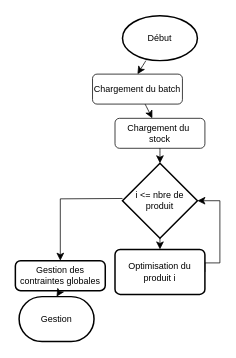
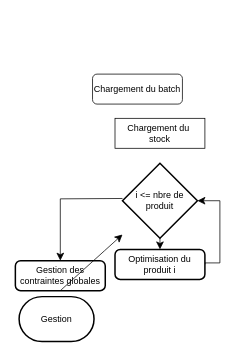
  <mxCell id="0" />
  <mxCell id="1" parent="0" />
- <mxCell id="2" value="&lt;div&gt;Chargement du&amp;nbsp;&lt;/div&gt;&lt;div&gt;stock&lt;/div&gt;" style="rounded=1;whiteSpace=wrap;html=1;fontSize=12;glass=0;strokeWidth=1;shadow=0;" parent="1" vertex="1"><mxGeometry x="153" y="157" width="120" height="40" as="geometry" /></mxCell>
- <mxCell id="3" style="edgeStyle=none;curved=1;rounded=0;orthogonalLoop=1;jettySize=auto;html=1;fontSize=12;startSize=8;endSize=8;" edge="1" parent="1" source="4" target="2"><mxGeometry relative="1" as="geometry" /></mxCell>
+ <mxCell id="2" value="&lt;div&gt;Chargement du&amp;nbsp;&lt;/div&gt;&lt;div&gt;stock&lt;/div&gt;" style="whiteSpace=wrap;html=1;fontSize=12;glass=0;strokeWidth=1;shadow=0;rounded=0;" parent="1" vertex="1"><mxGeometry x="153" y="157" width="120" height="40" as="geometry" /></mxCell>
  <mxCell id="4" value="Chargement du batch" style="rounded=1;whiteSpace=wrap;html=1;fontSize=12;glass=0;strokeWidth=1;shadow=0;" vertex="1" parent="1"><mxGeometry x="123" y="98" width="120" height="40" as="geometry" /></mxCell>
  <mxCell id="5" value="" style="edgeStyle=none;curved=1;rounded=0;orthogonalLoop=1;jettySize=auto;html=1;fontSize=12;startSize=8;endSize=8;" edge="1" parent="1" target="10"><mxGeometry relative="1" as="geometry"><mxPoint x="213" y="314" as="sourcePoint" /></mxGeometry></mxCell>
  <mxCell id="6" style="edgeStyle=orthogonalEdgeStyle;rounded=0;orthogonalLoop=1;jettySize=auto;html=1;fontSize=12;startSize=8;endSize=8;entryX=0.5;entryY=0;entryDx=0;entryDy=0;" edge="1" parent="1" target="11"><mxGeometry relative="1" as="geometry"><mxPoint x="163" y="264" as="sourcePoint" /><mxPoint x="53" y="310" as="targetPoint" /></mxGeometry></mxCell>
  <mxCell id="7" value="&lt;div&gt;i &amp;lt;= nbre de produit&lt;/div&gt;" style="strokeWidth=2;html=1;shape=mxgraph.flowchart.decision;whiteSpace=wrap;" vertex="1" parent="1"><mxGeometry x="163" y="217" width="100" height="100" as="geometry" /></mxCell>
- <mxCell id="8" style="edgeStyle=none;curved=1;rounded=0;orthogonalLoop=1;jettySize=auto;html=1;entryX=0.5;entryY=0;entryDx=0;entryDy=0;entryPerimeter=0;fontSize=12;startSize=8;endSize=8;" edge="1" parent="1" source="2" target="7"><mxGeometry relative="1" as="geometry" /></mxCell>
  <mxCell id="9" style="edgeStyle=orthogonalEdgeStyle;rounded=0;orthogonalLoop=1;jettySize=auto;html=1;fontSize=12;startSize=8;endSize=8;exitX=1;exitY=0.5;exitDx=0;exitDy=0;entryX=1;entryY=0.5;entryDx=0;entryDy=0;entryPerimeter=0;" edge="1" parent="1" source="10" target="7"><mxGeometry relative="1" as="geometry"><mxPoint x="263" y="264" as="targetPoint" /><mxPoint x="323" y="524" as="sourcePoint" /><Array as="points"><mxPoint x="273" y="350" /><mxPoint x="293" y="350" /><mxPoint x="293" y="267" /></Array></mxGeometry></mxCell>
- <mxCell id="10" value="Optimisation du produit i" style="rounded=1;whiteSpace=wrap;html=1;absoluteArcSize=1;arcSize=14;strokeWidth=2;" vertex="1" parent="1"><mxGeometry x="153" y="332" width="120" height="60" as="geometry" /></mxCell>
+ <mxCell id="10" value="Optimisation du produit i" style="rounded=1;whiteSpace=wrap;html=1;absoluteArcSize=1;arcSize=14;strokeWidth=2;" vertex="1" parent="1"><mxGeometry x="153" y="332" width="120" height="40" as="geometry" /></mxCell>
  <mxCell id="11" value="Gestion des contraintes globales" style="rounded=1;whiteSpace=wrap;html=1;absoluteArcSize=1;arcSize=14;strokeWidth=2;" vertex="1" parent="1"><mxGeometry x="20" y="347" width="120" height="40" as="geometry" /></mxCell>
- <mxCell id="12" style="edgeStyle=none;curved=1;rounded=0;orthogonalLoop=1;jettySize=auto;html=1;entryX=0.5;entryY=0;entryDx=0;entryDy=0;fontSize=12;startSize=8;endSize=8;" edge="1" parent="1" source="13" target="4"><mxGeometry relative="1" as="geometry" /></mxCell>
- <mxCell id="13" value="Début" style="strokeWidth=2;html=1;shape=mxgraph.flowchart.start_1;whiteSpace=wrap;" vertex="1" parent="1"><mxGeometry x="163" y="20" width="100" height="60" as="geometry" /></mxCell>
  <mxCell id="14" value="Gestion" style="strokeWidth=2;html=1;shape=mxgraph.flowchart.terminator;whiteSpace=wrap;" vertex="1" parent="1"><mxGeometry x="25" y="395" width="100" height="60" as="geometry" /></mxCell>
- <mxCell id="15" style="edgeStyle=none;curved=1;rounded=0;orthogonalLoop=1;jettySize=auto;html=1;fontSize=12;startSize=8;endSize=8;exitX=0.5;exitY=1;exitDx=0;exitDy=0;entryX=0.5;entryY=0;entryDx=0;entryDy=0;entryPerimeter=0;" edge="1" parent="1" source="11" target="14"><mxGeometry relative="1" as="geometry"><mxPoint x="83" y="400" as="sourcePoint" /><mxPoint x="75" y="400" as="targetPoint" /></mxGeometry></mxCell>
+ <mxCell id="15" style="edgeStyle=none;curved=1;rounded=0;orthogonalLoop=1;jettySize=auto;html=1;fontSize=12;startSize=8;endSize=8;exitX=0.5;exitY=1;exitDx=0;exitDy=0;" edge="1" parent="1" source="11" target="7"><mxGeometry relative="1" as="geometry"><mxPoint x="83" y="400" as="sourcePoint" /><mxPoint x="75" y="400" as="targetPoint" /></mxGeometry></mxCell>
